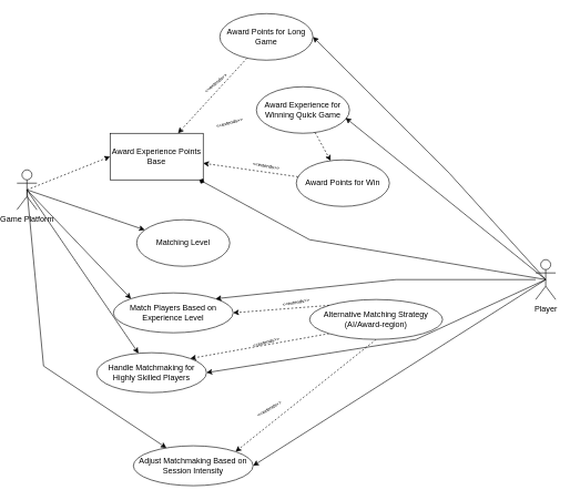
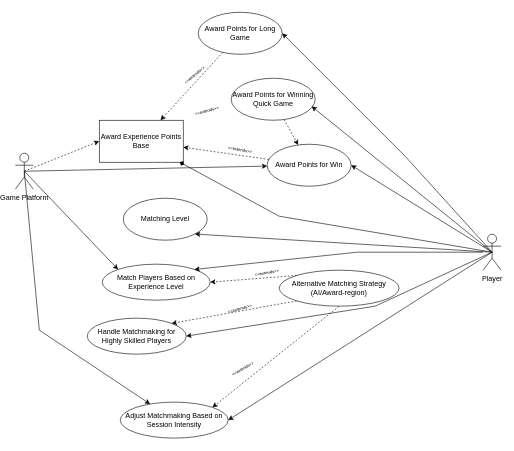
  <mxCell id="0" />
  <mxCell id="1" parent="0" />
  <mxCell id="2" style="rounded=0;orthogonalLoop=1;jettySize=auto;html=1;dashed=1;" parent="1" source="3" target="4" edge="1"><mxGeometry relative="1" as="geometry" /></mxCell>
  <mxCell id="3" value="Award Points for Win" style="ellipse;whiteSpace=wrap;html=1;" parent="1" vertex="1"><mxGeometry x="440" y="240" width="140" height="70" as="geometry" /></mxCell>
  <mxCell id="4" value="Award Experience Points Base" style="whiteSpace=wrap;html=1;rounded=0;" parent="1" vertex="1"><mxGeometry x="160" y="200" width="140" height="70" as="geometry" /></mxCell>
  <mxCell id="5" style="rounded=0;orthogonalLoop=1;jettySize=auto;html=1;dashed=1;" parent="1" source="6" target="4" edge="1"><mxGeometry relative="1" as="geometry" /></mxCell>
  <mxCell id="6" value="Award Points for Long Game" style="ellipse;whiteSpace=wrap;html=1;" parent="1" vertex="1"><mxGeometry x="325" y="20" width="140" height="70" as="geometry" /></mxCell>
- <mxCell id="7" value="Award Experience for Winning Quick Game" style="ellipse;whiteSpace=wrap;html=1;" parent="1" vertex="1"><mxGeometry x="380" y="130" width="140" height="70" as="geometry" /></mxCell>
+ <mxCell id="7" value="Award Points for Winning Quick Game" style="ellipse;whiteSpace=wrap;html=1;" parent="1" vertex="1"><mxGeometry x="380" y="130" width="140" height="70" as="geometry" /></mxCell>
  <mxCell id="8" value="Matching Level" style="ellipse;whiteSpace=wrap;html=1;" parent="1" vertex="1"><mxGeometry x="200" y="330" width="140" height="70" as="geometry" /></mxCell>
  <mxCell id="9" style="rounded=0;orthogonalLoop=1;jettySize=auto;html=1;exitX=0.5;exitY=0.5;exitDx=0;exitDy=0;exitPerimeter=0;entryX=0;entryY=0.5;entryDx=0;entryDy=0;dashed=1;" parent="1" source="11" target="4" edge="1"><mxGeometry relative="1" as="geometry" /></mxCell>
- <mxCell id="10" style="rounded=0;orthogonalLoop=1;jettySize=auto;html=1;exitX=0.5;exitY=0.5;exitDx=0;exitDy=0;exitPerimeter=0;" parent="1" source="11" target="8" edge="1"><mxGeometry relative="1" as="geometry" /></mxCell>
  <mxCell id="11" value="Game Platform" style="shape=umlActor;verticalLabelPosition=bottom;verticalAlign=top;html=1;" parent="1" vertex="1"><mxGeometry x="20" y="255" width="30" height="60" as="geometry" /></mxCell>
  <mxCell id="12" style="rounded=0;orthogonalLoop=1;jettySize=auto;html=1;dashed=1;" parent="1" source="7" target="3" edge="1"><mxGeometry relative="1" as="geometry" /></mxCell>
  <mxCell id="13" value="&amp;lt;&amp;lt;extends&amp;gt;&amp;gt;" style="text;html=1;align=center;verticalAlign=middle;whiteSpace=wrap;rounded=0;rotation=-40;fontSize=7;" parent="1" vertex="1"><mxGeometry x="300" y="120" width="40" height="10" as="geometry" /></mxCell>
  <mxCell id="14" value="&amp;lt;&amp;lt;extends&amp;gt;&amp;gt;" style="text;html=1;align=center;verticalAlign=middle;whiteSpace=wrap;rounded=0;rotation=-15;fontSize=7;" parent="1" vertex="1"><mxGeometry x="320" y="180" width="40" height="10" as="geometry" /></mxCell>
  <mxCell id="15" value="&amp;lt;&amp;lt;extends&amp;gt;&amp;gt;" style="text;html=1;align=center;verticalAlign=middle;whiteSpace=wrap;rounded=0;rotation=10;fontSize=7;" parent="1" vertex="1"><mxGeometry x="375" y="245" width="40" height="10" as="geometry" /></mxCell>
  <mxCell id="16" style="rounded=0;orthogonalLoop=1;jettySize=auto;html=1;exitX=0.5;exitY=0.5;exitDx=0;exitDy=0;exitPerimeter=0;endArrow=diamond;" parent="1" source="21" target="4" edge="1"><mxGeometry relative="1" as="geometry"><Array as="points"><mxPoint x="460" y="360" /></Array></mxGeometry></mxCell>
+ <mxCell id="17" style="rounded=0;orthogonalLoop=1;jettySize=auto;html=1;exitX=0.5;exitY=0.5;exitDx=0;exitDy=0;exitPerimeter=0;entryX=1;entryY=0.5;entryDx=0;entryDy=0;" parent="1" source="21" target="3" edge="1"><mxGeometry relative="1" as="geometry" /></mxCell>
  <mxCell id="18" style="rounded=0;orthogonalLoop=1;jettySize=auto;html=1;exitX=0.5;exitY=0.5;exitDx=0;exitDy=0;exitPerimeter=0;entryX=0.958;entryY=0.669;entryDx=0;entryDy=0;entryPerimeter=0;" parent="1" source="21" target="7" edge="1"><mxGeometry relative="1" as="geometry"><mxPoint x="620" y="320" as="targetPoint" /></mxGeometry></mxCell>
  <mxCell id="19" style="rounded=0;orthogonalLoop=1;jettySize=auto;html=1;exitX=0.5;exitY=0.5;exitDx=0;exitDy=0;exitPerimeter=0;entryX=1;entryY=0.5;entryDx=0;entryDy=0;" parent="1" source="21" target="6" edge="1"><mxGeometry relative="1" as="geometry"><Array as="points"><mxPoint x="670" y="260" /></Array></mxGeometry></mxCell>
+ <mxCell id="20" style="rounded=0;orthogonalLoop=1;jettySize=auto;html=1;exitX=0.5;exitY=0.5;exitDx=0;exitDy=0;exitPerimeter=0;entryX=1;entryY=1;entryDx=0;entryDy=0;" parent="1" source="21" target="8" edge="1"><mxGeometry relative="1" as="geometry"><Array as="points" /></mxGeometry></mxCell>
  <mxCell id="21" value="Player" style="shape=umlActor;verticalLabelPosition=bottom;verticalAlign=top;html=1;" parent="1" vertex="1"><mxGeometry x="800" y="390" width="30" height="60" as="geometry" /></mxCell>
  <mxCell id="22" value="Match Players Based on Experience Level" style="ellipse;whiteSpace=wrap;html=1;" vertex="1" parent="1"><mxGeometry x="165" y="440" width="180" height="60" as="geometry" /></mxCell>
  <mxCell id="23" value="Adjust Matchmaking Based on Session Intensity" style="ellipse;whiteSpace=wrap;html=1;" vertex="1" parent="1"><mxGeometry x="195" y="670" width="180" height="60" as="geometry" /></mxCell>
  <mxCell id="24" value="Handle Matchmaking for Highly Skilled Players" style="ellipse;whiteSpace=wrap;html=1;" vertex="1" parent="1"><mxGeometry x="140" y="530" width="165" height="60" as="geometry" /></mxCell>
  <mxCell id="25" style="rounded=0;orthogonalLoop=1;jettySize=auto;html=1;exitX=0;exitY=1;exitDx=0;exitDy=0;entryX=1;entryY=0;entryDx=0;entryDy=0;dashed=1;" edge="1" parent="1" source="27" target="24"><mxGeometry relative="1" as="geometry" /></mxCell>
  <mxCell id="26" style="rounded=0;orthogonalLoop=1;jettySize=auto;html=1;exitX=0.5;exitY=1;exitDx=0;exitDy=0;entryX=1;entryY=0;entryDx=0;entryDy=0;dashed=1;" edge="1" parent="1" source="27" target="23"><mxGeometry relative="1" as="geometry" /></mxCell>
  <mxCell id="27" value="Alternative Matching Strategy (AI/Award-region)" style="ellipse;whiteSpace=wrap;html=1;" vertex="1" parent="1"><mxGeometry x="460" y="450" width="200" height="60" as="geometry" /></mxCell>
  <mxCell id="28" style="rounded=0;orthogonalLoop=1;jettySize=auto;html=1;exitX=0.5;exitY=0.5;exitDx=0;exitDy=0;exitPerimeter=0;entryX=0;entryY=0;entryDx=0;entryDy=0;" edge="1" parent="1" source="11" target="22"><mxGeometry relative="1" as="geometry"><mxPoint x="120" y="450" as="sourcePoint" /></mxGeometry></mxCell>
  <mxCell id="29" style="rounded=0;orthogonalLoop=1;jettySize=auto;html=1;exitX=0.5;exitY=0.5;exitDx=0;exitDy=0;exitPerimeter=0;" edge="1" parent="1" source="11" target="23"><mxGeometry relative="1" as="geometry"><Array as="points"><mxPoint x="60" y="550" /></Array><mxPoint x="100" y="560" as="sourcePoint" /></mxGeometry></mxCell>
- <mxCell id="30" style="rounded=0;orthogonalLoop=1;jettySize=auto;html=1;exitX=0.5;exitY=0.5;exitDx=0;exitDy=0;exitPerimeter=0;" edge="1" parent="1" source="11" target="24"><mxGeometry relative="1" as="geometry"><mxPoint x="40" y="290" as="sourcePoint" /></mxGeometry></mxCell>
+ <mxCell id="30" style="rounded=0;orthogonalLoop=1;jettySize=auto;html=1;exitX=0.5;exitY=0.5;exitDx=0;exitDy=0;exitPerimeter=0;" edge="1" parent="1" source="11" target="3"><mxGeometry relative="1" as="geometry"><mxPoint x="40" y="290" as="sourcePoint" /></mxGeometry></mxCell>
  <mxCell id="31" style="rounded=0;orthogonalLoop=1;jettySize=auto;html=1;exitX=0.5;exitY=0.5;exitDx=0;exitDy=0;exitPerimeter=0;entryX=1;entryY=0.5;entryDx=0;entryDy=0;" edge="1" parent="1" source="21" target="23"><mxGeometry relative="1" as="geometry"><mxPoint x="770" y="470" as="sourcePoint" /></mxGeometry></mxCell>
  <mxCell id="32" style="rounded=0;orthogonalLoop=1;jettySize=auto;html=1;entryX=1;entryY=0.5;entryDx=0;entryDy=0;exitX=0.5;exitY=0.5;exitDx=0;exitDy=0;exitPerimeter=0;" edge="1" parent="1" source="21" target="24"><mxGeometry relative="1" as="geometry"><Array as="points"><mxPoint x="620" y="510" /></Array></mxGeometry></mxCell>
  <mxCell id="33" style="rounded=0;orthogonalLoop=1;jettySize=auto;html=1;entryX=1;entryY=0;entryDx=0;entryDy=0;" edge="1" parent="1" source="21" target="22"><mxGeometry relative="1" as="geometry"><Array as="points"><mxPoint x="590" y="420" /></Array></mxGeometry></mxCell>
  <mxCell id="34" style="rounded=0;orthogonalLoop=1;jettySize=auto;html=1;exitX=0;exitY=0;exitDx=0;exitDy=0;entryX=1;entryY=0.5;entryDx=0;entryDy=0;dashed=1;" edge="1" parent="1" source="27" target="22"><mxGeometry relative="1" as="geometry"><mxPoint x="401" y="460" as="targetPoint" /></mxGeometry></mxCell>
  <mxCell id="35" value="&amp;lt;&amp;lt;extends&amp;gt;&amp;gt;" style="text;html=1;align=center;verticalAlign=middle;whiteSpace=wrap;rounded=0;rotation=-10;fontSize=7;" vertex="1" parent="1"><mxGeometry x="420" y="450" width="40" height="10" as="geometry" /></mxCell>
  <mxCell id="36" value="&amp;lt;&amp;lt;extends&amp;gt;&amp;gt;" style="text;html=1;align=center;verticalAlign=middle;whiteSpace=wrap;rounded=0;rotation=-15;fontSize=7;" vertex="1" parent="1"><mxGeometry x="375" y="510" width="40" height="10" as="geometry" /></mxCell>
  <mxCell id="37" value="&amp;lt;&amp;lt;extends&amp;gt;&amp;gt;" style="text;html=1;align=center;verticalAlign=middle;whiteSpace=wrap;rounded=0;rotation=-30;fontSize=7;" vertex="1" parent="1"><mxGeometry x="380" y="610" width="40" height="10" as="geometry" /></mxCell>
